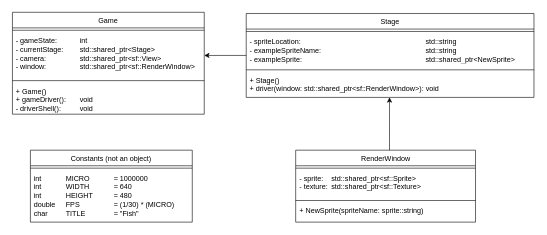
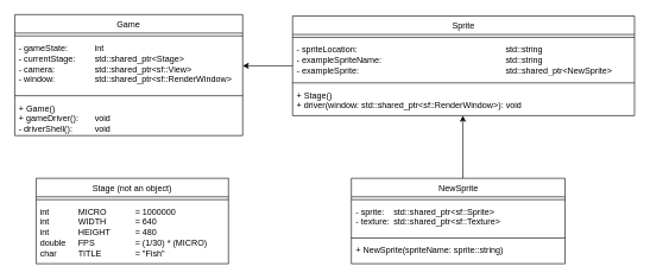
  <mxCell id="0" />
  <mxCell id="1" parent="0" />
  <mxCell id="2" value="&lt;span style=&quot;font-weight: normal;&quot;&gt;Game&lt;/span&gt;" style="swimlane;fontStyle=1;align=center;verticalAlign=top;childLayout=stackLayout;horizontal=1;startSize=26;horizontalStack=0;resizeParent=1;resizeParentMax=0;resizeLast=0;collapsible=1;marginBottom=0;whiteSpace=wrap;html=1;" parent="1" vertex="1"><mxGeometry x="20" y="20" width="320" height="170" as="geometry" /></mxCell>
  <mxCell id="3" value="" style="line;strokeWidth=1;fillColor=none;align=left;verticalAlign=middle;spacingTop=-1;spacingLeft=3;spacingRight=3;rotatable=0;labelPosition=right;points=[];portConstraint=eastwest;strokeColor=inherit;" parent="2" vertex="1"><mxGeometry y="26" width="320" height="8" as="geometry" /></mxCell>
  <mxCell id="4" value="- gameState:&amp;nbsp; &amp;nbsp; &lt;span style=&quot;white-space: pre;&quot;&gt;&#09;&lt;/span&gt;int&amp;nbsp;&lt;div&gt;- currentStage:&amp;nbsp;&lt;span style=&quot;white-space: pre;&quot;&gt;&#09;&lt;/span&gt;&lt;span style=&quot;background-color: transparent; color: light-dark(rgb(0, 0, 0), rgb(255, 255, 255));&quot;&gt;std::shared_ptr&amp;lt;Stage&amp;gt;&lt;/span&gt;&lt;/div&gt;&lt;div&gt;&lt;span style=&quot;background-color: transparent; color: light-dark(rgb(0, 0, 0), rgb(255, 255, 255));&quot;&gt;-&amp;nbsp;&lt;/span&gt;&lt;span style=&quot;background-color: transparent; color: light-dark(rgb(0, 0, 0), rgb(255, 255, 255));&quot;&gt;camera:&amp;nbsp; &amp;nbsp; &amp;nbsp; &amp;nbsp; &amp;nbsp;&amp;nbsp;&lt;span style=&quot;white-space: pre;&quot;&gt;&#09;&lt;/span&gt;&lt;/span&gt;&lt;span style=&quot;background-color: transparent; color: light-dark(rgb(0, 0, 0), rgb(255, 255, 255));&quot;&gt;std::shared_ptr&amp;lt;sf::View&amp;gt;&lt;/span&gt;&lt;/div&gt;&lt;div&gt;&lt;span style=&quot;background-color: transparent; color: light-dark(rgb(0, 0, 0), rgb(255, 255, 255));&quot;&gt;-&amp;nbsp;&lt;/span&gt;&lt;span style=&quot;background-color: transparent; color: light-dark(rgb(0, 0, 0), rgb(255, 255, 255));&quot;&gt;window:&amp;nbsp; &amp;nbsp; &amp;nbsp; &amp;nbsp; &amp;nbsp;&amp;nbsp;&lt;span style=&quot;white-space: pre;&quot;&gt;&#09;&lt;/span&gt;&lt;/span&gt;&lt;span style=&quot;background-color: transparent; color: light-dark(rgb(0, 0, 0), rgb(255, 255, 255));&quot;&gt;std::shared_ptr&amp;lt;sf::RenderWindow&amp;gt;&amp;nbsp;&lt;/span&gt;&lt;/div&gt;" style="text;strokeColor=none;fillColor=none;align=left;verticalAlign=top;spacingLeft=4;spacingRight=4;overflow=hidden;rotatable=0;points=[[0,0.5],[1,0.5]];portConstraint=eastwest;whiteSpace=wrap;html=1;" parent="2" vertex="1"><mxGeometry y="34" width="320" height="76" as="geometry" /></mxCell>
  <mxCell id="5" value="" style="line;strokeWidth=1;fillColor=none;align=left;verticalAlign=middle;spacingTop=-1;spacingLeft=3;spacingRight=3;rotatable=0;labelPosition=right;points=[];portConstraint=eastwest;strokeColor=inherit;" parent="2" vertex="1"><mxGeometry y="110" width="320" height="8" as="geometry" /></mxCell>
  <mxCell id="6" value="+ Game()&lt;div&gt;+&amp;nbsp;gameDriver():&amp;nbsp; &lt;span style=&quot;white-space: pre;&quot;&gt;&#09;&lt;/span&gt;void&lt;/div&gt;&lt;div&gt;-&amp;nbsp;driverShell():&lt;span style=&quot;white-space: pre;&quot;&gt;&#09;&lt;span style=&quot;white-space: pre;&quot;&gt;&#09;&lt;/span&gt;&lt;/span&gt;void&lt;/div&gt;" style="text;strokeColor=none;fillColor=none;align=left;verticalAlign=top;spacingLeft=4;spacingRight=4;overflow=hidden;rotatable=0;points=[[0,0.5],[1,0.5]];portConstraint=eastwest;whiteSpace=wrap;html=1;" parent="2" vertex="1"><mxGeometry y="118" width="320" height="52" as="geometry" /></mxCell>
  <mxCell id="7" value="" style="edgeStyle=orthogonalEdgeStyle;rounded=0;orthogonalLoop=1;jettySize=auto;html=1;" parent="1" source="8" target="4" edge="1"><mxGeometry relative="1" as="geometry" /></mxCell>
- <mxCell id="8" value="&lt;span style=&quot;font-weight: normal;&quot;&gt;Stage&lt;/span&gt;" style="swimlane;fontStyle=1;align=center;verticalAlign=top;childLayout=stackLayout;horizontal=1;startSize=26;horizontalStack=0;resizeParent=1;resizeParentMax=0;resizeLast=0;collapsible=1;marginBottom=0;whiteSpace=wrap;html=1;" parent="1" vertex="1"><mxGeometry x="410" y="22" width="480" height="140" as="geometry" /></mxCell>
+ <mxCell id="8" value="&lt;span style=&quot;font-weight: normal;&quot;&gt;Sprite&lt;/span&gt;" style="swimlane;fontStyle=1;align=center;verticalAlign=top;childLayout=stackLayout;horizontal=1;startSize=26;horizontalStack=0;resizeParent=1;resizeParentMax=0;resizeLast=0;collapsible=1;marginBottom=0;whiteSpace=wrap;html=1;" parent="1" vertex="1"><mxGeometry x="410" y="22" width="480" height="140" as="geometry" /></mxCell>
  <mxCell id="9" value="" style="line;strokeWidth=1;fillColor=none;align=left;verticalAlign=middle;spacingTop=-1;spacingLeft=3;spacingRight=3;rotatable=0;labelPosition=right;points=[];portConstraint=eastwest;strokeColor=inherit;" parent="8" vertex="1"><mxGeometry y="26" width="480" height="8" as="geometry" /></mxCell>
  <mxCell id="10" value="&lt;div&gt;-&amp;nbsp;&lt;span style=&quot;background-color: transparent; color: light-dark(rgb(0, 0, 0), rgb(255, 255, 255));&quot;&gt;spriteLocation:&amp;nbsp;&lt;span style=&quot;white-space: pre;&quot;&gt;&#09;&lt;/span&gt;&lt;span style=&quot;white-space: pre;&quot;&gt;&#09;&lt;span style=&quot;white-space: pre;&quot;&gt;&#09;&lt;/span&gt;&lt;span style=&quot;white-space: pre;&quot;&gt;&#09;&lt;/span&gt;&lt;span style=&quot;white-space: pre;&quot;&gt;&#09;&lt;/span&gt;&lt;span style=&quot;white-space: pre;&quot;&gt;&#09;&lt;/span&gt;&lt;span style=&quot;white-space: pre;&quot;&gt;&#09;&lt;/span&gt;&lt;span style=&quot;white-space: pre;&quot;&gt;&#09;&lt;/span&gt;&lt;/span&gt;&lt;/span&gt;&lt;span style=&quot;background-color: transparent; color: light-dark(rgb(0, 0, 0), rgb(255, 255, 255));&quot;&gt;std::string&amp;nbsp;&lt;/span&gt;&lt;/div&gt;&lt;div&gt;-&amp;nbsp;&lt;span style=&quot;background-color: transparent; color: light-dark(rgb(0, 0, 0), rgb(255, 255, 255));&quot;&gt;exampleSpriteName:&amp;nbsp;&lt;span style=&quot;white-space: pre;&quot;&gt;&#09;&lt;span style=&quot;white-space: pre;&quot;&gt;&#09;&lt;/span&gt;&lt;span style=&quot;white-space: pre;&quot;&gt;&#09;&lt;/span&gt;&lt;span style=&quot;white-space: pre;&quot;&gt;&#09;&lt;/span&gt;&lt;span style=&quot;white-space: pre;&quot;&gt;&#09;&lt;/span&gt;&lt;span style=&quot;white-space: pre;&quot;&gt;&#09;&lt;/span&gt;&lt;span style=&quot;white-space: pre;&quot;&gt;&#09;&lt;/span&gt;&lt;/span&gt;&lt;/span&gt;&lt;span style=&quot;background-color: transparent; color: light-dark(rgb(0, 0, 0), rgb(255, 255, 255));&quot;&gt;std::string&amp;nbsp;&lt;/span&gt;&lt;/div&gt;&lt;div&gt;-&amp;nbsp;&lt;span style=&quot;background-color: transparent; color: light-dark(rgb(0, 0, 0), rgb(255, 255, 255));&quot;&gt;exampleSprite:&amp;nbsp;&lt;span style=&quot;white-space: pre;&quot;&gt;&#09;&lt;/span&gt;&lt;span style=&quot;white-space: pre;&quot;&gt;&#09;&lt;span style=&quot;white-space: pre;&quot;&gt;&#09;&lt;/span&gt;&lt;span style=&quot;white-space: pre;&quot;&gt;&#09;&lt;/span&gt;&lt;span style=&quot;white-space: pre;&quot;&gt;&#09;&lt;/span&gt;&lt;span style=&quot;white-space: pre;&quot;&gt;&#09;&lt;/span&gt;&lt;span style=&quot;white-space: pre;&quot;&gt;&#09;&lt;/span&gt;&lt;span style=&quot;white-space: pre;&quot;&gt;&#09;&lt;/span&gt;&lt;/span&gt;&lt;/span&gt;&lt;span style=&quot;background-color: transparent; color: light-dark(rgb(0, 0, 0), rgb(255, 255, 255));&quot;&gt;std::shared_ptr&amp;lt;NewSprite&amp;gt;&amp;nbsp;&lt;/span&gt;&lt;/div&gt;" style="text;strokeColor=none;fillColor=none;align=left;verticalAlign=top;spacingLeft=4;spacingRight=4;overflow=hidden;rotatable=0;points=[[0,0.5],[1,0.5]];portConstraint=eastwest;whiteSpace=wrap;html=1;" parent="8" vertex="1"><mxGeometry y="34" width="480" height="56" as="geometry" /></mxCell>
  <mxCell id="11" value="" style="line;strokeWidth=1;fillColor=none;align=left;verticalAlign=middle;spacingTop=-1;spacingLeft=3;spacingRight=3;rotatable=0;labelPosition=right;points=[];portConstraint=eastwest;strokeColor=inherit;" parent="8" vertex="1"><mxGeometry y="90" width="480" height="8" as="geometry" /></mxCell>
  <mxCell id="12" value="+ Stage()&lt;div&gt;+ driver(window: std::shared_ptr&amp;lt;sf::RenderWindow&amp;gt;):&amp;nbsp;&lt;span style=&quot;background-color: transparent; color: light-dark(rgb(0, 0, 0), rgb(255, 255, 255));&quot;&gt;void&lt;/span&gt;&lt;/div&gt;" style="text;strokeColor=none;fillColor=none;align=left;verticalAlign=top;spacingLeft=4;spacingRight=4;overflow=hidden;rotatable=0;points=[[0,0.5],[1,0.5]];portConstraint=eastwest;whiteSpace=wrap;html=1;" parent="8" vertex="1"><mxGeometry y="98" width="480" height="42" as="geometry" /></mxCell>
  <mxCell id="13" style="edgeStyle=orthogonalEdgeStyle;rounded=0;orthogonalLoop=1;jettySize=auto;html=1;entryX=0.498;entryY=1;entryDx=0;entryDy=0;entryPerimeter=0;" parent="1" source="14" target="12" edge="1"><mxGeometry relative="1" as="geometry"><mxPoint x="650" y="170" as="targetPoint" /><Array as="points"><mxPoint x="649" y="230" /><mxPoint x="649" y="230" /></Array></mxGeometry></mxCell>
- <mxCell id="14" value="&lt;span style=&quot;font-weight: normal;&quot;&gt;RenderWindow&lt;/span&gt;" style="swimlane;fontStyle=1;align=center;verticalAlign=top;childLayout=stackLayout;horizontal=1;startSize=26;horizontalStack=0;resizeParent=1;resizeParentMax=0;resizeLast=0;collapsible=1;marginBottom=0;whiteSpace=wrap;html=1;" parent="1" vertex="1"><mxGeometry x="492.5" y="250" width="300" height="120" as="geometry" /></mxCell>
+ <mxCell id="14" value="&lt;span style=&quot;font-weight: normal;&quot;&gt;NewSprite&lt;/span&gt;" style="swimlane;fontStyle=1;align=center;verticalAlign=top;childLayout=stackLayout;horizontal=1;startSize=26;horizontalStack=0;resizeParent=1;resizeParentMax=0;resizeLast=0;collapsible=1;marginBottom=0;whiteSpace=wrap;html=1;" parent="1" vertex="1"><mxGeometry x="492.5" y="250" width="300" height="120" as="geometry" /></mxCell>
  <mxCell id="15" value="" style="line;strokeWidth=1;fillColor=none;align=left;verticalAlign=middle;spacingTop=-1;spacingLeft=3;spacingRight=3;rotatable=0;labelPosition=right;points=[];portConstraint=eastwest;strokeColor=inherit;" parent="14" vertex="1"><mxGeometry y="26" width="300" height="8" as="geometry" /></mxCell>
  <mxCell id="16" value="&lt;div&gt;-&amp;nbsp;&lt;span style=&quot;background-color: transparent; color: light-dark(rgb(0, 0, 0), rgb(255, 255, 255));&quot;&gt;sprite:&amp;nbsp;&lt;span style=&quot;white-space: pre;&quot;&gt;&#09;&lt;/span&gt;&lt;/span&gt;&lt;span style=&quot;background-color: transparent; color: light-dark(rgb(0, 0, 0), rgb(255, 255, 255));&quot;&gt;std::shared_ptr&amp;lt;sf::Sprite&amp;gt;&amp;nbsp;&lt;/span&gt;&lt;/div&gt;&lt;div&gt;- texture:&amp;nbsp;&lt;span style=&quot;white-space: pre;&quot;&gt;&#09;&lt;/span&gt;&lt;span style=&quot;background-color: transparent; color: light-dark(rgb(0, 0, 0), rgb(255, 255, 255));&quot;&gt;std::shared_ptr&amp;lt;sf::Texture&amp;gt;&lt;/span&gt;&lt;span style=&quot;background-color: transparent; color: light-dark(rgb(0, 0, 0), rgb(255, 255, 255));&quot;&gt;&amp;nbsp;&lt;/span&gt;&lt;/div&gt;" style="text;strokeColor=none;fillColor=none;align=left;verticalAlign=top;spacingLeft=4;spacingRight=4;overflow=hidden;rotatable=0;points=[[0,0.5],[1,0.5]];portConstraint=eastwest;whiteSpace=wrap;html=1;" parent="14" vertex="1"><mxGeometry y="34" width="300" height="46" as="geometry" /></mxCell>
  <mxCell id="17" value="" style="line;strokeWidth=1;fillColor=none;align=left;verticalAlign=middle;spacingTop=-1;spacingLeft=3;spacingRight=3;rotatable=0;labelPosition=right;points=[];portConstraint=eastwest;strokeColor=inherit;" parent="14" vertex="1"><mxGeometry y="80" width="300" height="8" as="geometry" /></mxCell>
  <mxCell id="18" value="+ NewSprite(spriteName: sprite::string)" style="text;strokeColor=none;fillColor=none;align=left;verticalAlign=top;spacingLeft=4;spacingRight=4;overflow=hidden;rotatable=0;points=[[0,0.5],[1,0.5]];portConstraint=eastwest;whiteSpace=wrap;html=1;" parent="14" vertex="1"><mxGeometry y="88" width="300" height="32" as="geometry" /></mxCell>
- <mxCell id="19" value="&lt;span style=&quot;font-weight: normal;&quot;&gt;Constants (not an object)&lt;/span&gt;" style="swimlane;fontStyle=1;align=center;verticalAlign=top;childLayout=stackLayout;horizontal=1;startSize=26;horizontalStack=0;resizeParent=1;resizeParentMax=0;resizeLast=0;collapsible=1;marginBottom=0;whiteSpace=wrap;html=1;" parent="1" vertex="1"><mxGeometry x="50" y="250" width="270" height="120" as="geometry" /></mxCell>
+ <mxCell id="19" value="&lt;span style=&quot;font-weight: normal;&quot;&gt;Stage (not an object)&lt;/span&gt;" style="swimlane;fontStyle=1;align=center;verticalAlign=top;childLayout=stackLayout;horizontal=1;startSize=26;horizontalStack=0;resizeParent=1;resizeParentMax=0;resizeLast=0;collapsible=1;marginBottom=0;whiteSpace=wrap;html=1;" parent="1" vertex="1"><mxGeometry x="50" y="250" width="270" height="120" as="geometry" /></mxCell>
  <mxCell id="20" value="" style="line;strokeWidth=1;fillColor=none;align=left;verticalAlign=middle;spacingTop=-1;spacingLeft=3;spacingRight=3;rotatable=0;labelPosition=right;points=[];portConstraint=eastwest;strokeColor=inherit;" parent="19" vertex="1"><mxGeometry y="26" width="270" height="8" as="geometry" /></mxCell>
  <mxCell id="21" value="&lt;div&gt;int&amp;nbsp; &amp;nbsp; &amp;nbsp;&lt;span style=&quot;white-space: pre;&quot;&gt;&#09;&lt;/span&gt;MICRO&amp;nbsp; &amp;nbsp; &amp;nbsp; &amp;nbsp;&lt;span style=&quot;white-space: pre;&quot;&gt;&#09;&lt;/span&gt;= 1000000&lt;/div&gt;&lt;div&gt;int&amp;nbsp; &amp;nbsp; &amp;nbsp;&lt;span style=&quot;white-space: pre;&quot;&gt;&#09;&lt;/span&gt;WIDTH&amp;nbsp; &amp;nbsp; &amp;nbsp; &amp;nbsp;&lt;span style=&quot;white-space: pre;&quot;&gt;&#09;&lt;/span&gt;= 640&lt;/div&gt;&lt;div&gt;int&amp;nbsp; &amp;nbsp; &amp;nbsp;&lt;span style=&quot;white-space: pre;&quot;&gt;&#09;&lt;/span&gt;HEIGHT&amp;nbsp; &amp;nbsp;&lt;span style=&quot;white-space: pre;&quot;&gt;&#09;&lt;/span&gt;= 480&lt;/div&gt;&lt;div&gt;double&amp;nbsp; &lt;span style=&quot;white-space: pre;&quot;&gt;&#09;&lt;/span&gt;FPS&amp;nbsp; &amp;nbsp; &amp;nbsp; &amp;nbsp; &lt;span style=&quot;white-space: pre;&quot;&gt;&#09;&lt;span style=&quot;white-space: pre;&quot;&gt;&#09;&lt;/span&gt;&lt;/span&gt;= (1/30) * (MICRO)&lt;/div&gt;&lt;div&gt;&lt;span style=&quot;background-color: transparent; color: light-dark(rgb(0, 0, 0), rgb(255, 255, 255));&quot;&gt;char&amp;nbsp; &amp;nbsp; &lt;span style=&quot;white-space: pre;&quot;&gt;&#09;&lt;/span&gt;TITLE&amp;nbsp; &amp;nbsp; &amp;nbsp; &amp;nbsp;&lt;span style=&quot;white-space: pre;&quot;&gt;&#09;&lt;/span&gt;= &quot;Fish&quot;&lt;/span&gt;&lt;/div&gt;" style="text;strokeColor=none;fillColor=none;align=left;verticalAlign=top;spacingLeft=4;spacingRight=4;overflow=hidden;rotatable=0;points=[[0,0.5],[1,0.5]];portConstraint=eastwest;whiteSpace=wrap;html=1;" parent="19" vertex="1"><mxGeometry y="34" width="270" height="86" as="geometry" /></mxCell>
